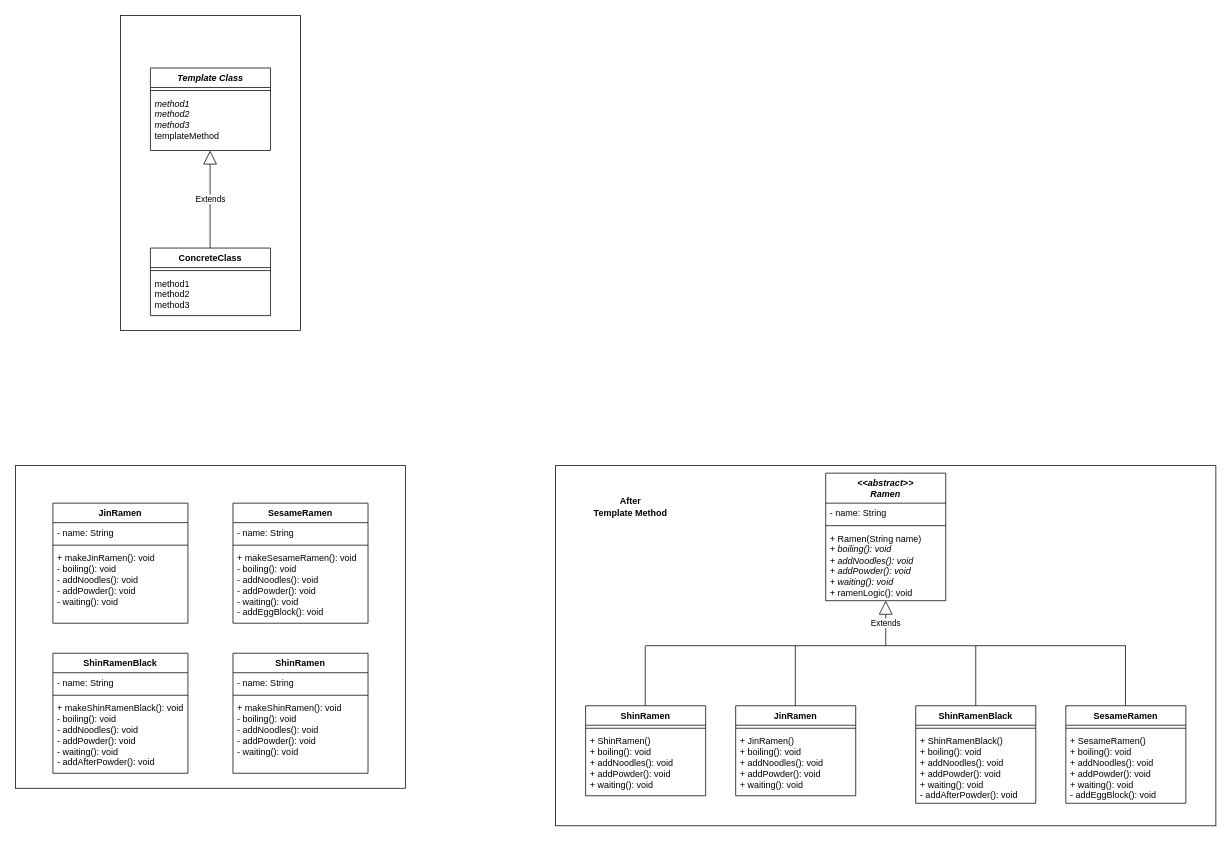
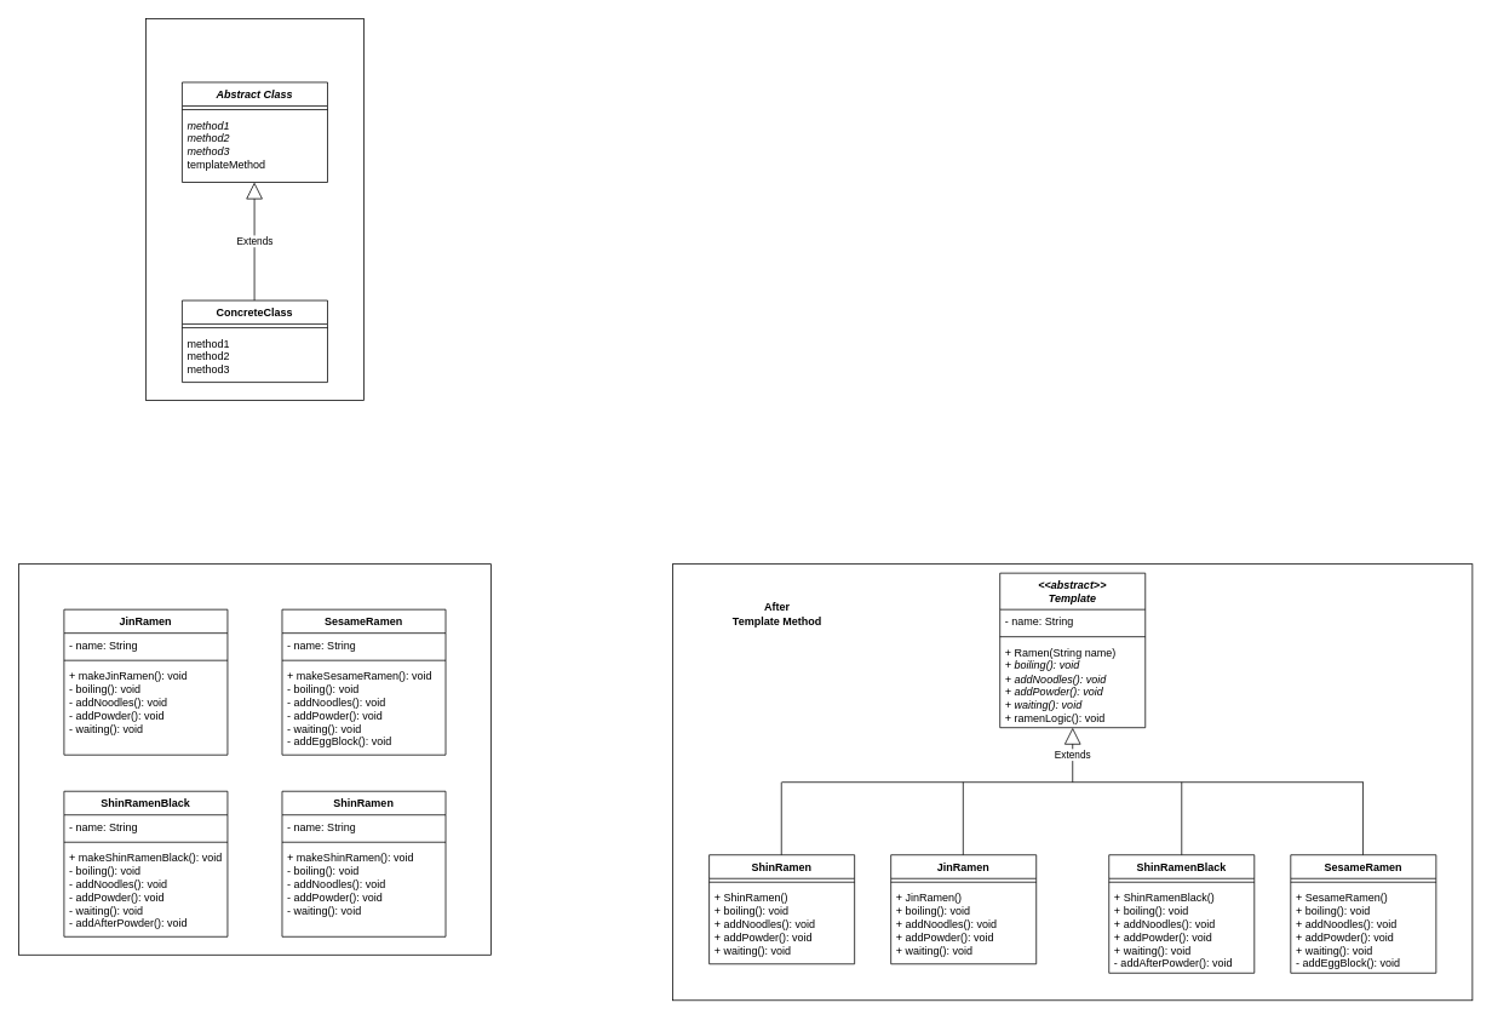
  <mxCell id="0" />
  <mxCell id="1" parent="0" />
  <mxCell id="2" value="" style="rounded=0;whiteSpace=wrap;html=1;" parent="1" vertex="1"><mxGeometry x="160" y="20" width="240" height="420" as="geometry" /></mxCell>
  <mxCell id="3" value="" style="rounded=0;whiteSpace=wrap;html=1;" parent="1" vertex="1"><mxGeometry x="20" y="620" width="520" height="430" as="geometry" /></mxCell>
  <mxCell id="4" value="" style="rounded=0;whiteSpace=wrap;html=1;fillColor=default;" parent="1" vertex="1"><mxGeometry x="740" y="620" width="880" height="480" as="geometry" /></mxCell>
  <mxCell id="5" value="JinRamen" style="swimlane;fontStyle=1;align=center;verticalAlign=top;childLayout=stackLayout;horizontal=1;startSize=26;horizontalStack=0;resizeParent=1;resizeParentMax=0;resizeLast=0;collapsible=1;marginBottom=0;whiteSpace=wrap;html=1;" parent="1" vertex="1"><mxGeometry x="980" y="940" width="160" height="120" as="geometry" /></mxCell>
  <mxCell id="6" value="" style="line;strokeWidth=1;fillColor=none;align=left;verticalAlign=middle;spacingTop=-1;spacingLeft=3;spacingRight=3;rotatable=0;labelPosition=right;points=[];portConstraint=eastwest;strokeColor=inherit;" parent="5" vertex="1"><mxGeometry y="26" width="160" height="8" as="geometry" /></mxCell>
  <mxCell id="7" value="+ JinRamen()&lt;br&gt;+ boiling(): void&lt;br style=&quot;border-color: var(--border-color);&quot;&gt;+ addNoodles(): void&lt;br style=&quot;border-color: var(--border-color);&quot;&gt;+ addPowder(): void&lt;br style=&quot;border-color: var(--border-color);&quot;&gt;+ waiting(): void" style="text;strokeColor=none;fillColor=none;align=left;verticalAlign=top;spacingLeft=4;spacingRight=4;overflow=hidden;rotatable=0;points=[[0,0.5],[1,0.5]];portConstraint=eastwest;whiteSpace=wrap;html=1;" parent="5" vertex="1"><mxGeometry y="34" width="160" height="86" as="geometry" /></mxCell>
  <mxCell id="8" value="ShinRamen" style="swimlane;fontStyle=1;align=center;verticalAlign=top;childLayout=stackLayout;horizontal=1;startSize=26;horizontalStack=0;resizeParent=1;resizeParentMax=0;resizeLast=0;collapsible=1;marginBottom=0;whiteSpace=wrap;html=1;" parent="1" vertex="1"><mxGeometry x="780" y="940" width="160" height="120" as="geometry" /></mxCell>
  <mxCell id="9" value="" style="line;strokeWidth=1;fillColor=none;align=left;verticalAlign=middle;spacingTop=-1;spacingLeft=3;spacingRight=3;rotatable=0;labelPosition=right;points=[];portConstraint=eastwest;strokeColor=inherit;" parent="8" vertex="1"><mxGeometry y="26" width="160" height="8" as="geometry" /></mxCell>
  <mxCell id="10" value="+ ShinRamen()&lt;br&gt;+ boiling(): void&lt;br&gt;+ addNoodles(): void&lt;br&gt;+ addPowder(): void&lt;br&gt;+ waiting(): void" style="text;strokeColor=none;fillColor=none;align=left;verticalAlign=top;spacingLeft=4;spacingRight=4;overflow=hidden;rotatable=0;points=[[0,0.5],[1,0.5]];portConstraint=eastwest;whiteSpace=wrap;html=1;" parent="8" vertex="1"><mxGeometry y="34" width="160" height="86" as="geometry" /></mxCell>
  <mxCell id="11" value="SesameRamen" style="swimlane;fontStyle=1;align=center;verticalAlign=top;childLayout=stackLayout;horizontal=1;startSize=26;horizontalStack=0;resizeParent=1;resizeParentMax=0;resizeLast=0;collapsible=1;marginBottom=0;whiteSpace=wrap;html=1;" parent="1" vertex="1"><mxGeometry x="1420" y="940" width="160" height="130" as="geometry" /></mxCell>
  <mxCell id="12" value="" style="line;strokeWidth=1;fillColor=none;align=left;verticalAlign=middle;spacingTop=-1;spacingLeft=3;spacingRight=3;rotatable=0;labelPosition=right;points=[];portConstraint=eastwest;strokeColor=inherit;" parent="11" vertex="1"><mxGeometry y="26" width="160" height="8" as="geometry" /></mxCell>
  <mxCell id="13" value="+ SesameRamen()&lt;br&gt;+ boiling(): void&lt;br style=&quot;border-color: var(--border-color);&quot;&gt;+ addNoodles(): void&lt;br style=&quot;border-color: var(--border-color);&quot;&gt;+ addPowder(): void&lt;br style=&quot;border-color: var(--border-color);&quot;&gt;+ waiting(): void&lt;br&gt;- addEggBlock(): void" style="text;strokeColor=none;fillColor=none;align=left;verticalAlign=top;spacingLeft=4;spacingRight=4;overflow=hidden;rotatable=0;points=[[0,0.5],[1,0.5]];portConstraint=eastwest;whiteSpace=wrap;html=1;" parent="11" vertex="1"><mxGeometry y="34" width="160" height="96" as="geometry" /></mxCell>
  <mxCell id="14" value="ShinRamenBlack" style="swimlane;fontStyle=1;align=center;verticalAlign=top;childLayout=stackLayout;horizontal=1;startSize=26;horizontalStack=0;resizeParent=1;resizeParentMax=0;resizeLast=0;collapsible=1;marginBottom=0;whiteSpace=wrap;html=1;" parent="1" vertex="1"><mxGeometry x="1220" y="940" width="160" height="130" as="geometry" /></mxCell>
  <mxCell id="15" value="" style="line;strokeWidth=1;fillColor=none;align=left;verticalAlign=middle;spacingTop=-1;spacingLeft=3;spacingRight=3;rotatable=0;labelPosition=right;points=[];portConstraint=eastwest;strokeColor=inherit;" parent="14" vertex="1"><mxGeometry y="26" width="160" height="8" as="geometry" /></mxCell>
  <mxCell id="16" value="+ ShinRamenBlack()&lt;br&gt;+ boiling(): void&lt;br style=&quot;border-color: var(--border-color);&quot;&gt;+ addNoodles(): void&lt;br style=&quot;border-color: var(--border-color);&quot;&gt;+ addPowder(): void&lt;br style=&quot;border-color: var(--border-color);&quot;&gt;+ waiting(): void&lt;br&gt;- addAfterPowder(): void" style="text;strokeColor=none;fillColor=none;align=left;verticalAlign=top;spacingLeft=4;spacingRight=4;overflow=hidden;rotatable=0;points=[[0,0.5],[1,0.5]];portConstraint=eastwest;whiteSpace=wrap;html=1;" parent="14" vertex="1"><mxGeometry y="34" width="160" height="96" as="geometry" /></mxCell>
  <mxCell id="17" value="" style="endArrow=none;html=1;rounded=0;" parent="1" edge="1"><mxGeometry width="50" height="50" relative="1" as="geometry"><mxPoint x="860" y="860" as="sourcePoint" /><mxPoint x="1500" y="860" as="targetPoint" /></mxGeometry></mxCell>
  <mxCell id="18" value="" style="endArrow=none;html=1;rounded=0;" parent="1" edge="1"><mxGeometry width="50" height="50" relative="1" as="geometry"><mxPoint x="859.5" y="940" as="sourcePoint" /><mxPoint x="859.5" y="860" as="targetPoint" /></mxGeometry></mxCell>
  <mxCell id="19" value="" style="endArrow=none;html=1;rounded=0;" parent="1" edge="1"><mxGeometry width="50" height="50" relative="1" as="geometry"><mxPoint x="1059.5" y="940" as="sourcePoint" /><mxPoint x="1059.5" y="860" as="targetPoint" /></mxGeometry></mxCell>
  <mxCell id="20" value="" style="endArrow=none;html=1;rounded=0;" parent="1" edge="1"><mxGeometry width="50" height="50" relative="1" as="geometry"><mxPoint x="1300" y="940" as="sourcePoint" /><mxPoint x="1300" y="860" as="targetPoint" /></mxGeometry></mxCell>
  <mxCell id="21" value="" style="endArrow=none;html=1;rounded=0;" parent="1" edge="1"><mxGeometry width="50" height="50" relative="1" as="geometry"><mxPoint x="1499.5" y="940" as="sourcePoint" /><mxPoint x="1499.5" y="860" as="targetPoint" /></mxGeometry></mxCell>
  <mxCell id="22" value="Extends" style="endArrow=block;endSize=16;endFill=0;html=1;rounded=0;" parent="1" edge="1"><mxGeometry width="160" relative="1" as="geometry"><mxPoint x="1180" y="860" as="sourcePoint" /><mxPoint x="1180" y="800" as="targetPoint" /></mxGeometry></mxCell>
- <mxCell id="23" value="&lt;b&gt;After&lt;br&gt;Template Method&lt;/b&gt;" style="text;html=1;strokeColor=none;fillColor=none;align=center;verticalAlign=middle;whiteSpace=wrap;rounded=0;" parent="1" vertex="1"><mxGeometry x="780" y="660" width="120" height="30" as="geometry" /></mxCell>
+ <mxCell id="23" value="&lt;b&gt;After&lt;br&gt;Template Method&lt;/b&gt;" style="text;html=1;strokeColor=none;fillColor=none;align=center;verticalAlign=middle;whiteSpace=wrap;rounded=0;" parent="1" vertex="1"><mxGeometry x="795" y="660" width="120" height="30" as="geometry" /></mxCell>
  <mxCell id="24" value="ShinRamen" style="swimlane;fontStyle=1;align=center;verticalAlign=top;childLayout=stackLayout;horizontal=1;startSize=26;horizontalStack=0;resizeParent=1;resizeParentMax=0;resizeLast=0;collapsible=1;marginBottom=0;whiteSpace=wrap;html=1;" parent="1" vertex="1"><mxGeometry x="310" y="870" width="180" height="160" as="geometry" /></mxCell>
  <mxCell id="25" value="- name: String" style="text;strokeColor=none;fillColor=none;align=left;verticalAlign=top;spacingLeft=4;spacingRight=4;overflow=hidden;rotatable=0;points=[[0,0.5],[1,0.5]];portConstraint=eastwest;whiteSpace=wrap;html=1;" parent="24" vertex="1"><mxGeometry y="26" width="180" height="26" as="geometry" /></mxCell>
  <mxCell id="26" value="" style="line;strokeWidth=1;fillColor=none;align=left;verticalAlign=middle;spacingTop=-1;spacingLeft=3;spacingRight=3;rotatable=0;labelPosition=right;points=[];portConstraint=eastwest;strokeColor=inherit;" parent="24" vertex="1"><mxGeometry y="52" width="180" height="8" as="geometry" /></mxCell>
  <mxCell id="27" value="+ makeShinRamen(): void&lt;br style=&quot;border-color: var(--border-color);&quot;&gt;- boiling(): void&lt;br style=&quot;border-color: var(--border-color);&quot;&gt;- addNoodles(): void&lt;br style=&quot;border-color: var(--border-color);&quot;&gt;- addPowder(): void&lt;br style=&quot;border-color: var(--border-color);&quot;&gt;- waiting(): void" style="text;strokeColor=none;fillColor=none;align=left;verticalAlign=top;spacingLeft=4;spacingRight=4;overflow=hidden;rotatable=0;points=[[0,0.5],[1,0.5]];portConstraint=eastwest;whiteSpace=wrap;html=1;" parent="24" vertex="1"><mxGeometry y="60" width="180" height="100" as="geometry" /></mxCell>
  <mxCell id="28" value="SesameRamen" style="swimlane;fontStyle=1;align=center;verticalAlign=top;childLayout=stackLayout;horizontal=1;startSize=26;horizontalStack=0;resizeParent=1;resizeParentMax=0;resizeLast=0;collapsible=1;marginBottom=0;whiteSpace=wrap;html=1;" parent="1" vertex="1"><mxGeometry x="310" y="670" width="180" height="160" as="geometry" /></mxCell>
  <mxCell id="29" value="- name: String" style="text;strokeColor=none;fillColor=none;align=left;verticalAlign=top;spacingLeft=4;spacingRight=4;overflow=hidden;rotatable=0;points=[[0,0.5],[1,0.5]];portConstraint=eastwest;whiteSpace=wrap;html=1;" parent="28" vertex="1"><mxGeometry y="26" width="180" height="26" as="geometry" /></mxCell>
  <mxCell id="30" value="" style="line;strokeWidth=1;fillColor=none;align=left;verticalAlign=middle;spacingTop=-1;spacingLeft=3;spacingRight=3;rotatable=0;labelPosition=right;points=[];portConstraint=eastwest;strokeColor=inherit;" parent="28" vertex="1"><mxGeometry y="52" width="180" height="8" as="geometry" /></mxCell>
  <mxCell id="31" value="+ makeSesameRamen(): void&lt;br style=&quot;border-color: var(--border-color);&quot;&gt;- boiling(): void&lt;br style=&quot;border-color: var(--border-color);&quot;&gt;- addNoodles(): void&lt;br style=&quot;border-color: var(--border-color);&quot;&gt;- addPowder(): void&lt;br style=&quot;border-color: var(--border-color);&quot;&gt;- waiting(): void&lt;br style=&quot;border-color: var(--border-color);&quot;&gt;- addEggBlock(): void" style="text;strokeColor=none;fillColor=none;align=left;verticalAlign=top;spacingLeft=4;spacingRight=4;overflow=hidden;rotatable=0;points=[[0,0.5],[1,0.5]];portConstraint=eastwest;whiteSpace=wrap;html=1;" parent="28" vertex="1"><mxGeometry y="60" width="180" height="100" as="geometry" /></mxCell>
  <mxCell id="32" value="JinRamen" style="swimlane;fontStyle=1;align=center;verticalAlign=top;childLayout=stackLayout;horizontal=1;startSize=26;horizontalStack=0;resizeParent=1;resizeParentMax=0;resizeLast=0;collapsible=1;marginBottom=0;whiteSpace=wrap;html=1;" parent="1" vertex="1"><mxGeometry x="70" y="670" width="180" height="160" as="geometry" /></mxCell>
  <mxCell id="33" value="- name: String" style="text;strokeColor=none;fillColor=none;align=left;verticalAlign=top;spacingLeft=4;spacingRight=4;overflow=hidden;rotatable=0;points=[[0,0.5],[1,0.5]];portConstraint=eastwest;whiteSpace=wrap;html=1;" parent="32" vertex="1"><mxGeometry y="26" width="180" height="26" as="geometry" /></mxCell>
  <mxCell id="34" value="" style="line;strokeWidth=1;fillColor=none;align=left;verticalAlign=middle;spacingTop=-1;spacingLeft=3;spacingRight=3;rotatable=0;labelPosition=right;points=[];portConstraint=eastwest;strokeColor=inherit;" parent="32" vertex="1"><mxGeometry y="52" width="180" height="8" as="geometry" /></mxCell>
  <mxCell id="35" value="+ makeJinRamen(): void&lt;br style=&quot;border-color: var(--border-color);&quot;&gt;- boiling(): void&lt;br style=&quot;border-color: var(--border-color);&quot;&gt;- addNoodles(): void&lt;br style=&quot;border-color: var(--border-color);&quot;&gt;- addPowder(): void&lt;br style=&quot;border-color: var(--border-color);&quot;&gt;- waiting(): void" style="text;strokeColor=none;fillColor=none;align=left;verticalAlign=top;spacingLeft=4;spacingRight=4;overflow=hidden;rotatable=0;points=[[0,0.5],[1,0.5]];portConstraint=eastwest;whiteSpace=wrap;html=1;" parent="32" vertex="1"><mxGeometry y="60" width="180" height="100" as="geometry" /></mxCell>
  <mxCell id="36" value="ShinRamenBlack" style="swimlane;fontStyle=1;align=center;verticalAlign=top;childLayout=stackLayout;horizontal=1;startSize=26;horizontalStack=0;resizeParent=1;resizeParentMax=0;resizeLast=0;collapsible=1;marginBottom=0;whiteSpace=wrap;html=1;" parent="1" vertex="1"><mxGeometry x="70" y="870" width="180" height="160" as="geometry" /></mxCell>
  <mxCell id="37" value="- name: String" style="text;strokeColor=none;fillColor=none;align=left;verticalAlign=top;spacingLeft=4;spacingRight=4;overflow=hidden;rotatable=0;points=[[0,0.5],[1,0.5]];portConstraint=eastwest;whiteSpace=wrap;html=1;" parent="36" vertex="1"><mxGeometry y="26" width="180" height="26" as="geometry" /></mxCell>
  <mxCell id="38" value="" style="line;strokeWidth=1;fillColor=none;align=left;verticalAlign=middle;spacingTop=-1;spacingLeft=3;spacingRight=3;rotatable=0;labelPosition=right;points=[];portConstraint=eastwest;strokeColor=inherit;" parent="36" vertex="1"><mxGeometry y="52" width="180" height="8" as="geometry" /></mxCell>
  <mxCell id="39" value="+ makeShinRamenBlack(): void&lt;br style=&quot;border-color: var(--border-color);&quot;&gt;- boiling(): void&lt;br style=&quot;border-color: var(--border-color);&quot;&gt;- addNoodles(): void&lt;br style=&quot;border-color: var(--border-color);&quot;&gt;- addPowder(): void&lt;br style=&quot;border-color: var(--border-color);&quot;&gt;- waiting(): void&lt;br style=&quot;border-color: var(--border-color);&quot;&gt;- addAfterPowder(): void" style="text;strokeColor=none;fillColor=none;align=left;verticalAlign=top;spacingLeft=4;spacingRight=4;overflow=hidden;rotatable=0;points=[[0,0.5],[1,0.5]];portConstraint=eastwest;whiteSpace=wrap;html=1;" parent="36" vertex="1"><mxGeometry y="60" width="180" height="100" as="geometry" /></mxCell>
- <mxCell id="40" value="&lt;i style=&quot;border-color: var(--border-color);&quot;&gt;&amp;lt;&amp;lt;abstract&amp;gt;&amp;gt;&lt;br style=&quot;border-color: var(--border-color);&quot;&gt;Ramen&lt;/i&gt;" style="swimlane;fontStyle=1;align=center;verticalAlign=top;childLayout=stackLayout;horizontal=1;startSize=40;horizontalStack=0;resizeParent=1;resizeParentMax=0;resizeLast=0;collapsible=1;marginBottom=0;whiteSpace=wrap;html=1;" parent="1" vertex="1"><mxGeometry x="1100" y="630" width="160" height="170" as="geometry" /></mxCell>
+ <mxCell id="40" value="&lt;i style=&quot;border-color: var(--border-color);&quot;&gt;&amp;lt;&amp;lt;abstract&amp;gt;&amp;gt;&lt;br style=&quot;border-color: var(--border-color);&quot;&gt;Template&lt;/i&gt;" style="swimlane;fontStyle=1;align=center;verticalAlign=top;childLayout=stackLayout;horizontal=1;startSize=40;horizontalStack=0;resizeParent=1;resizeParentMax=0;resizeLast=0;collapsible=1;marginBottom=0;whiteSpace=wrap;html=1;" parent="1" vertex="1"><mxGeometry x="1100" y="630" width="160" height="170" as="geometry" /></mxCell>
  <mxCell id="41" value="- name: String" style="text;strokeColor=none;fillColor=none;align=left;verticalAlign=top;spacingLeft=4;spacingRight=4;overflow=hidden;rotatable=0;points=[[0,0.5],[1,0.5]];portConstraint=eastwest;whiteSpace=wrap;html=1;" parent="40" vertex="1"><mxGeometry y="40" width="160" height="26" as="geometry" /></mxCell>
  <mxCell id="42" value="" style="line;strokeWidth=1;fillColor=none;align=left;verticalAlign=middle;spacingTop=-1;spacingLeft=3;spacingRight=3;rotatable=0;labelPosition=right;points=[];portConstraint=eastwest;strokeColor=inherit;" parent="40" vertex="1"><mxGeometry y="66" width="160" height="8" as="geometry" /></mxCell>
  <mxCell id="43" value="&lt;span style=&quot;border-color: var(--border-color);&quot;&gt;+ Ramen(String name)&lt;br&gt;&lt;i&gt;+ boiling(): void&lt;/i&gt;&lt;/span&gt;&lt;br style=&quot;border-color: var(--border-color);&quot;&gt;&lt;i style=&quot;border-color: var(--border-color);&quot;&gt;+ addNoodles(): void&lt;/i&gt;&lt;br style=&quot;border-color: var(--border-color);&quot;&gt;&lt;i style=&quot;border-color: var(--border-color);&quot;&gt;+ addPowder(): void&lt;/i&gt;&lt;br style=&quot;border-color: var(--border-color);&quot;&gt;&lt;i style=&quot;border-color: var(--border-color);&quot;&gt;+ waiting(): void&lt;/i&gt;&lt;br style=&quot;border-color: var(--border-color);&quot;&gt;+ ramenLogic(): void" style="text;strokeColor=none;fillColor=none;align=left;verticalAlign=top;spacingLeft=4;spacingRight=4;overflow=hidden;rotatable=0;points=[[0,0.5],[1,0.5]];portConstraint=eastwest;whiteSpace=wrap;html=1;" parent="40" vertex="1"><mxGeometry y="74" width="160" height="96" as="geometry" /></mxCell>
- <mxCell id="44" value="&lt;i&gt;Template Class&lt;/i&gt;" style="swimlane;fontStyle=1;align=center;verticalAlign=top;childLayout=stackLayout;horizontal=1;startSize=26;horizontalStack=0;resizeParent=1;resizeParentMax=0;resizeLast=0;collapsible=1;marginBottom=0;whiteSpace=wrap;html=1;" parent="1" vertex="1"><mxGeometry x="200" y="90" width="160" height="110" as="geometry" /></mxCell>
+ <mxCell id="44" value="&lt;i&gt;Abstract Class&lt;/i&gt;" style="swimlane;fontStyle=1;align=center;verticalAlign=top;childLayout=stackLayout;horizontal=1;startSize=26;horizontalStack=0;resizeParent=1;resizeParentMax=0;resizeLast=0;collapsible=1;marginBottom=0;whiteSpace=wrap;html=1;" parent="1" vertex="1"><mxGeometry x="200" y="90" width="160" height="110" as="geometry" /></mxCell>
  <mxCell id="45" value="" style="line;strokeWidth=1;fillColor=none;align=left;verticalAlign=middle;spacingTop=-1;spacingLeft=3;spacingRight=3;rotatable=0;labelPosition=right;points=[];portConstraint=eastwest;strokeColor=inherit;" parent="44" vertex="1"><mxGeometry y="26" width="160" height="8" as="geometry" /></mxCell>
  <mxCell id="46" value="&lt;i&gt;method1&lt;/i&gt;&lt;br&gt;&lt;i&gt;method2&lt;/i&gt;&lt;br&gt;&lt;i&gt;method3&lt;/i&gt;&lt;br&gt;templateMethod" style="text;strokeColor=none;fillColor=none;align=left;verticalAlign=top;spacingLeft=4;spacingRight=4;overflow=hidden;rotatable=0;points=[[0,0.5],[1,0.5]];portConstraint=eastwest;whiteSpace=wrap;html=1;" parent="44" vertex="1"><mxGeometry y="34" width="160" height="76" as="geometry" /></mxCell>
  <mxCell id="47" value="ConcreteClass" style="swimlane;fontStyle=1;align=center;verticalAlign=top;childLayout=stackLayout;horizontal=1;startSize=26;horizontalStack=0;resizeParent=1;resizeParentMax=0;resizeLast=0;collapsible=1;marginBottom=0;whiteSpace=wrap;html=1;" parent="1" vertex="1"><mxGeometry x="200" y="330" width="160" height="90" as="geometry" /></mxCell>
  <mxCell id="48" value="" style="line;strokeWidth=1;fillColor=none;align=left;verticalAlign=middle;spacingTop=-1;spacingLeft=3;spacingRight=3;rotatable=0;labelPosition=right;points=[];portConstraint=eastwest;strokeColor=inherit;" parent="47" vertex="1"><mxGeometry y="26" width="160" height="8" as="geometry" /></mxCell>
  <mxCell id="49" value="method1&lt;br&gt;method2&lt;br&gt;method3" style="text;strokeColor=none;fillColor=none;align=left;verticalAlign=top;spacingLeft=4;spacingRight=4;overflow=hidden;rotatable=0;points=[[0,0.5],[1,0.5]];portConstraint=eastwest;whiteSpace=wrap;html=1;" parent="47" vertex="1"><mxGeometry y="34" width="160" height="56" as="geometry" /></mxCell>
  <mxCell id="50" value="Extends" style="endArrow=block;endSize=16;endFill=0;html=1;rounded=0;" parent="1" edge="1"><mxGeometry width="160" relative="1" as="geometry"><mxPoint x="279.5" y="330" as="sourcePoint" /><mxPoint x="279.5" y="200" as="targetPoint" /></mxGeometry></mxCell>
